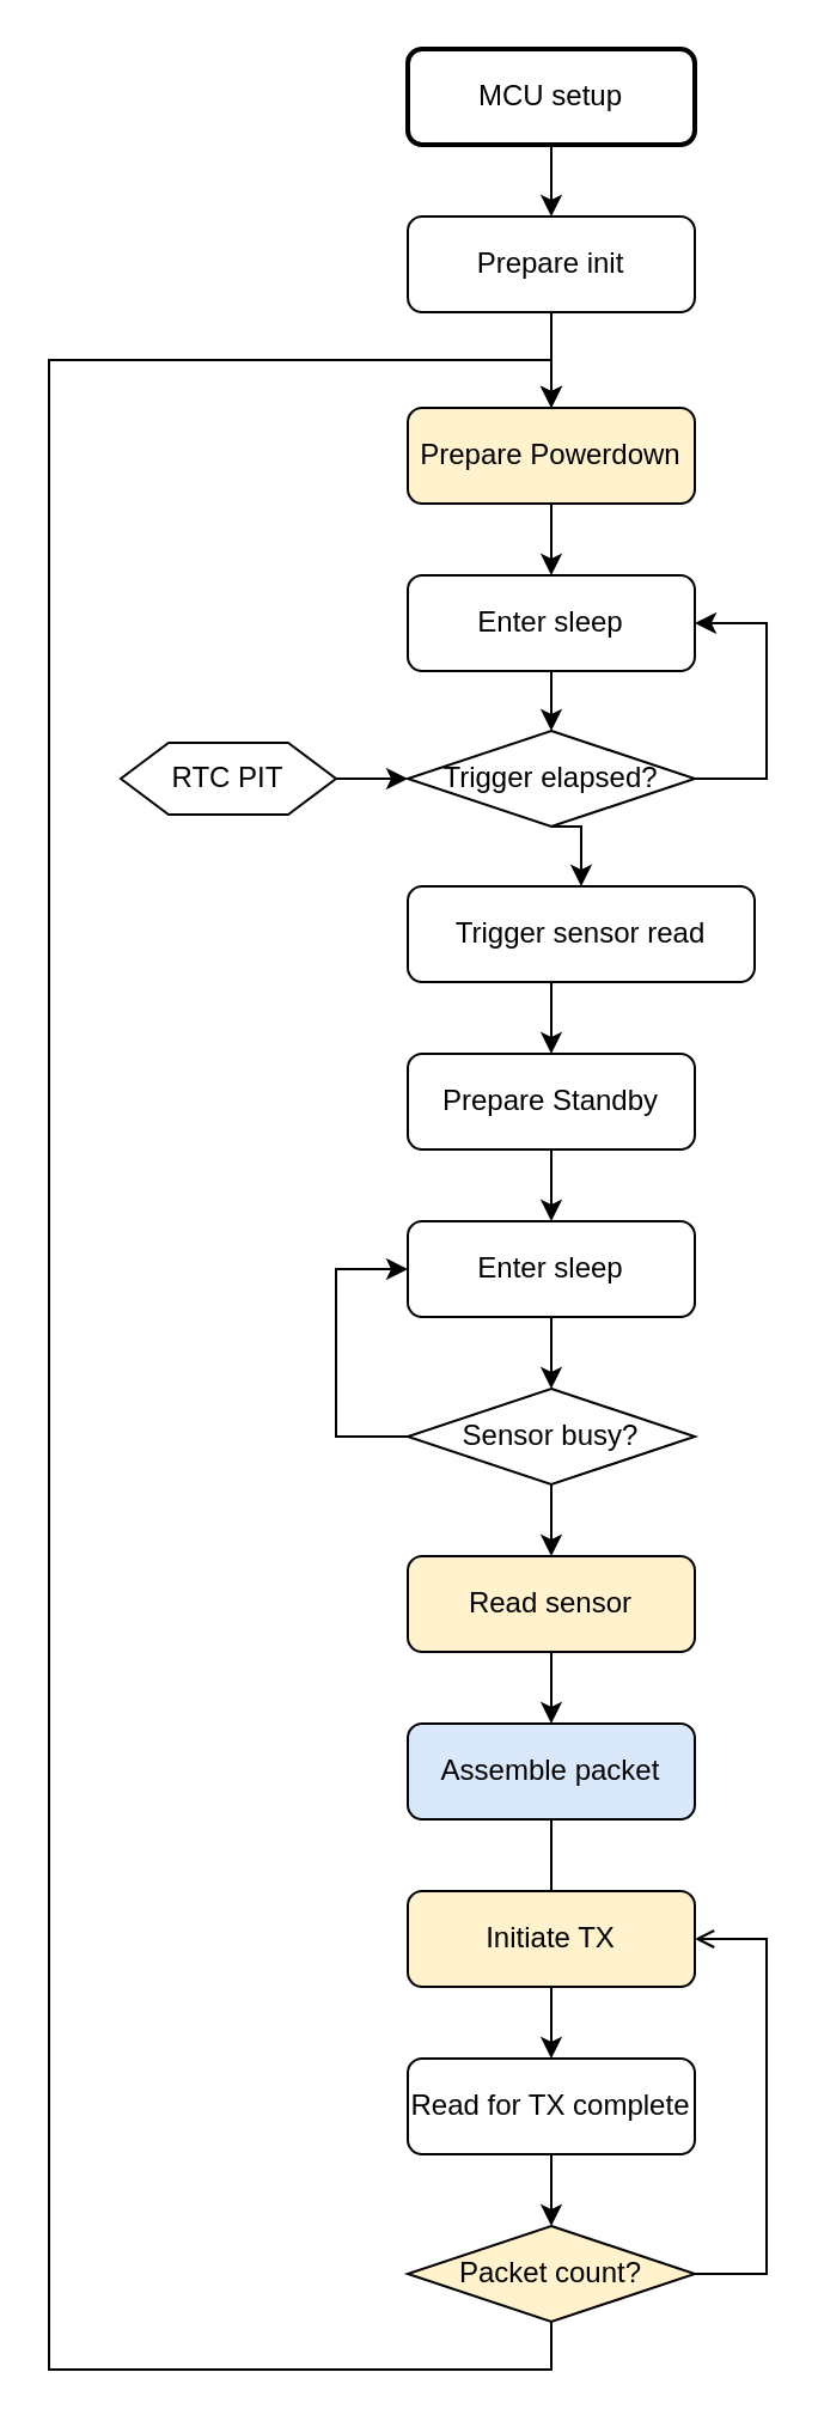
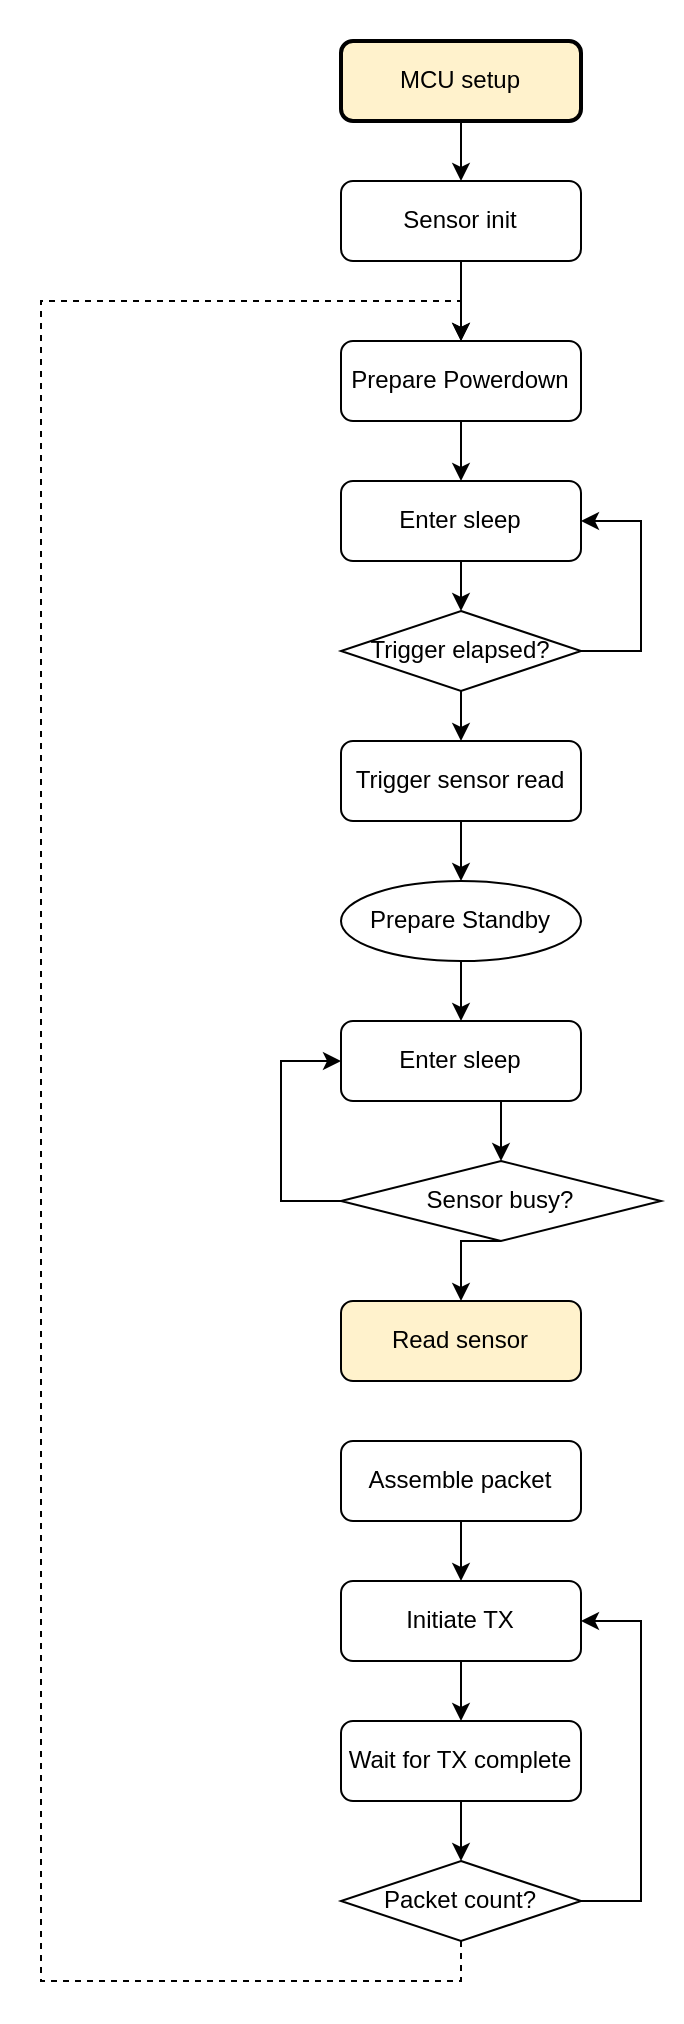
  <mxCell id="0" />
  <mxCell id="1" parent="0" />
  <mxCell id="2" style="edgeStyle=orthogonalEdgeStyle;rounded=0;orthogonalLoop=1;jettySize=auto;html=1;exitX=0.5;exitY=1;exitDx=0;exitDy=0;entryX=0.5;entryY=0;entryDx=0;entryDy=0;" parent="1" source="3" target="5" edge="1"><mxGeometry relative="1" as="geometry" /></mxCell>
- <mxCell id="3" value="MCU setup" style="rounded=1;whiteSpace=wrap;html=1;fontSize=12;glass=0;strokeWidth=2;shadow=0;" parent="1" vertex="1"><mxGeometry x="170" y="20" width="120" height="40" as="geometry" /></mxCell>
+ <mxCell id="3" value="MCU setup" style="rounded=1;whiteSpace=wrap;html=1;fontSize=12;glass=0;strokeWidth=2;shadow=0;fillColor=#fff2cc;" parent="1" vertex="1"><mxGeometry x="170" y="20" width="120" height="40" as="geometry" /></mxCell>
  <mxCell id="4" style="edgeStyle=orthogonalEdgeStyle;rounded=0;orthogonalLoop=1;jettySize=auto;html=1;exitX=0.5;exitY=1;exitDx=0;exitDy=0;entryX=0.5;entryY=0;entryDx=0;entryDy=0;" parent="1" source="5" edge="1"><mxGeometry relative="1" as="geometry"><mxPoint x="230" y="170" as="targetPoint" /></mxGeometry></mxCell>
- <mxCell id="5" value="Prepare init" style="rounded=1;whiteSpace=wrap;html=1;fontSize=12;glass=0;strokeWidth=1;shadow=0;" parent="1" vertex="1"><mxGeometry x="170" y="90" width="120" height="40" as="geometry" /></mxCell>
+ <mxCell id="5" value="Sensor init" style="rounded=1;whiteSpace=wrap;html=1;fontSize=12;glass=0;strokeWidth=1;shadow=0;" parent="1" vertex="1"><mxGeometry x="170" y="90" width="120" height="40" as="geometry" /></mxCell>
  <mxCell id="6" style="edgeStyle=orthogonalEdgeStyle;rounded=0;orthogonalLoop=1;jettySize=auto;html=1;exitX=0.5;exitY=1;exitDx=0;exitDy=0;entryX=0.5;entryY=0;entryDx=0;entryDy=0;" parent="1" source="12" target="9" edge="1"><mxGeometry relative="1" as="geometry"><mxPoint x="230" y="320" as="sourcePoint" /></mxGeometry></mxCell>
  <mxCell id="7" style="edgeStyle=orthogonalEdgeStyle;rounded=0;orthogonalLoop=1;jettySize=auto;html=1;exitX=1;exitY=0.5;exitDx=0;exitDy=0;entryX=1;entryY=0.5;entryDx=0;entryDy=0;" parent="1" source="9" target="12" edge="1"><mxGeometry relative="1" as="geometry"><Array as="points"><mxPoint x="320" y="325" /><mxPoint x="320" y="260" /></Array></mxGeometry></mxCell>
  <mxCell id="8" style="edgeStyle=orthogonalEdgeStyle;rounded=0;orthogonalLoop=1;jettySize=auto;html=1;exitX=0.5;exitY=1;exitDx=0;exitDy=0;entryX=0.5;entryY=0;entryDx=0;entryDy=0;" parent="1" source="9" target="15" edge="1"><mxGeometry relative="1" as="geometry" /></mxCell>
  <mxCell id="9" value="Trigger elapsed?" style="rhombus;whiteSpace=wrap;html=1;" parent="1" vertex="1"><mxGeometry x="170" y="305" width="120" height="40" as="geometry" /></mxCell>
  <mxCell id="10" style="edgeStyle=orthogonalEdgeStyle;rounded=0;orthogonalLoop=1;jettySize=auto;html=1;exitX=0.5;exitY=1;exitDx=0;exitDy=0;entryX=0.5;entryY=0;entryDx=0;entryDy=0;" parent="1" source="11" target="12" edge="1"><mxGeometry relative="1" as="geometry" /></mxCell>
- <mxCell id="11" value="Prepare Powerdown" style="rounded=1;whiteSpace=wrap;html=1;fontSize=12;glass=0;strokeWidth=1;shadow=0;fillColor=#fff2cc;" parent="1" vertex="1"><mxGeometry x="170" y="170" width="120" height="40" as="geometry" /></mxCell>
+ <mxCell id="11" value="Prepare Powerdown" style="rounded=1;whiteSpace=wrap;html=1;fontSize=12;glass=0;strokeWidth=1;shadow=0;" parent="1" vertex="1"><mxGeometry x="170" y="170" width="120" height="40" as="geometry" /></mxCell>
  <mxCell id="12" value="Enter sleep" style="rounded=1;whiteSpace=wrap;html=1;fontSize=12;glass=0;strokeWidth=1;shadow=0;" parent="1" vertex="1"><mxGeometry x="170" y="240" width="120" height="40" as="geometry" /></mxCell>
  <mxCell id="13" style="edgeStyle=orthogonalEdgeStyle;rounded=0;orthogonalLoop=1;jettySize=auto;html=1;entryX=0.5;entryY=0;entryDx=0;entryDy=0;exitX=0.5;exitY=1;exitDx=0;exitDy=0;" parent="1" source="19" target="18" edge="1"><mxGeometry relative="1" as="geometry"><mxPoint x="190" y="571" as="sourcePoint" /></mxGeometry></mxCell>
  <mxCell id="14" style="edgeStyle=orthogonalEdgeStyle;rounded=0;orthogonalLoop=1;jettySize=auto;html=1;exitX=0.5;exitY=1;exitDx=0;exitDy=0;entryX=0.5;entryY=0;entryDx=0;entryDy=0;" parent="1" source="15" target="32" edge="1"><mxGeometry relative="1" as="geometry" /></mxCell>
- <mxCell id="15" value="Trigger sensor read" style="rounded=1;whiteSpace=wrap;html=1;fontSize=12;glass=0;strokeWidth=1;shadow=0;" parent="1" vertex="1"><mxGeometry x="170" y="370" width="145" height="40" as="geometry" /></mxCell>
+ <mxCell id="15" value="Trigger sensor read" style="rounded=1;whiteSpace=wrap;html=1;fontSize=12;glass=0;strokeWidth=1;shadow=0;" parent="1" vertex="1"><mxGeometry x="170" y="370" width="120" height="40" as="geometry" /></mxCell>
  <mxCell id="16" style="edgeStyle=orthogonalEdgeStyle;rounded=0;orthogonalLoop=1;jettySize=auto;html=1;exitX=0.5;exitY=1;exitDx=0;exitDy=0;entryX=0.5;entryY=0;entryDx=0;entryDy=0;" parent="1" source="18" target="21" edge="1"><mxGeometry relative="1" as="geometry" /></mxCell>
  <mxCell id="17" style="edgeStyle=orthogonalEdgeStyle;rounded=0;orthogonalLoop=1;jettySize=auto;html=1;exitX=0;exitY=0.5;exitDx=0;exitDy=0;entryX=0;entryY=0.5;entryDx=0;entryDy=0;" parent="1" source="18" target="19" edge="1"><mxGeometry relative="1" as="geometry"><Array as="points"><mxPoint x="140" y="600" /><mxPoint x="140" y="530" /></Array></mxGeometry></mxCell>
- <mxCell id="18" value="Sensor busy?" style="rhombus;whiteSpace=wrap;html=1;" parent="1" vertex="1"><mxGeometry x="170" y="580" width="120" height="40" as="geometry" /></mxCell>
+ <mxCell id="18" value="Sensor busy?" style="rhombus;whiteSpace=wrap;html=1;" parent="1" vertex="1"><mxGeometry x="170" y="580" width="160" height="40" as="geometry" /></mxCell>
  <mxCell id="19" value="Enter sleep" style="rounded=1;whiteSpace=wrap;html=1;fontSize=12;glass=0;strokeWidth=1;shadow=0;" parent="1" vertex="1"><mxGeometry x="170" y="510" width="120" height="40" as="geometry" /></mxCell>
- <mxCell id="20" style="edgeStyle=orthogonalEdgeStyle;rounded=0;orthogonalLoop=1;jettySize=auto;html=1;exitX=0.5;exitY=1;exitDx=0;exitDy=0;entryX=0.5;entryY=0;entryDx=0;entryDy=0;" parent="1" source="21" target="23" edge="1"><mxGeometry relative="1" as="geometry" /></mxCell>
  <mxCell id="21" value="Read sensor" style="rounded=1;whiteSpace=wrap;html=1;fontSize=12;glass=0;strokeWidth=1;shadow=0;fillColor=#fff2cc;" parent="1" vertex="1"><mxGeometry x="170" y="650" width="120" height="40" as="geometry" /></mxCell>
- <mxCell id="22" style="edgeStyle=orthogonalEdgeStyle;rounded=0;orthogonalLoop=1;jettySize=auto;html=1;exitX=0.5;exitY=1;exitDx=0;exitDy=0;entryX=0.5;entryY=0;entryDx=0;entryDy=0;endArrow=none;" parent="1" source="23" target="25" edge="1"><mxGeometry relative="1" as="geometry" /></mxCell>
- <mxCell id="23" value="Assemble packet" style="rounded=1;whiteSpace=wrap;html=1;fontSize=12;glass=0;strokeWidth=1;shadow=0;fillColor=#dae8fc;" parent="1" vertex="1"><mxGeometry x="170" y="720" width="120" height="40" as="geometry" /></mxCell>
+ <mxCell id="22" style="edgeStyle=orthogonalEdgeStyle;rounded=0;orthogonalLoop=1;jettySize=auto;html=1;exitX=0.5;exitY=1;exitDx=0;exitDy=0;entryX=0.5;entryY=0;entryDx=0;entryDy=0;" parent="1" source="23" target="25" edge="1"><mxGeometry relative="1" as="geometry" /></mxCell>
+ <mxCell id="23" value="Assemble packet" style="rounded=1;whiteSpace=wrap;html=1;fontSize=12;glass=0;strokeWidth=1;shadow=0;" parent="1" vertex="1"><mxGeometry x="170" y="720" width="120" height="40" as="geometry" /></mxCell>
  <mxCell id="24" style="edgeStyle=orthogonalEdgeStyle;rounded=0;orthogonalLoop=1;jettySize=auto;html=1;exitX=0.5;exitY=1;exitDx=0;exitDy=0;entryX=0.5;entryY=0;entryDx=0;entryDy=0;" parent="1" source="25" target="28" edge="1"><mxGeometry relative="1" as="geometry" /></mxCell>
- <mxCell id="25" value="Initiate TX" style="rounded=1;whiteSpace=wrap;html=1;fontSize=12;glass=0;strokeWidth=1;shadow=0;fillColor=#fff2cc;" parent="1" vertex="1"><mxGeometry x="170" y="790" width="120" height="40" as="geometry" /></mxCell>
- <mxCell id="26" style="edgeStyle=orthogonalEdgeStyle;rounded=0;orthogonalLoop=1;jettySize=auto;html=1;exitX=0.5;exitY=1;exitDx=0;exitDy=0;entryX=0.5;entryY=0;entryDx=0;entryDy=0;" parent="1" source="34" target="11" edge="1"><mxGeometry relative="1" as="geometry"><Array as="points"><mxPoint x="20" y="990" /><mxPoint x="20" y="150" /><mxPoint x="230" y="150" /></Array></mxGeometry></mxCell>
+ <mxCell id="25" value="Initiate TX" style="rounded=1;whiteSpace=wrap;html=1;fontSize=12;glass=0;strokeWidth=1;shadow=0;" parent="1" vertex="1"><mxGeometry x="170" y="790" width="120" height="40" as="geometry" /></mxCell>
+ <mxCell id="26" style="edgeStyle=orthogonalEdgeStyle;rounded=0;orthogonalLoop=1;jettySize=auto;html=1;exitX=0.5;exitY=1;exitDx=0;exitDy=0;entryX=0.5;entryY=0;entryDx=0;entryDy=0;dashed=1;" parent="1" source="34" target="11" edge="1"><mxGeometry relative="1" as="geometry"><Array as="points"><mxPoint x="20" y="990" /><mxPoint x="20" y="150" /><mxPoint x="230" y="150" /></Array></mxGeometry></mxCell>
  <mxCell id="27" style="edgeStyle=orthogonalEdgeStyle;rounded=0;orthogonalLoop=1;jettySize=auto;html=1;exitX=0.5;exitY=1;exitDx=0;exitDy=0;entryX=0.5;entryY=0;entryDx=0;entryDy=0;" edge="1" parent="1" source="28" target="34"><mxGeometry relative="1" as="geometry" /></mxCell>
- <mxCell id="28" value="Read for TX complete" style="rounded=1;whiteSpace=wrap;html=1;fontSize=12;glass=0;strokeWidth=1;shadow=0;" parent="1" vertex="1"><mxGeometry x="170" y="860" width="120" height="40" as="geometry" /></mxCell>
- <mxCell id="29" style="edgeStyle=orthogonalEdgeStyle;rounded=0;orthogonalLoop=1;jettySize=auto;html=1;exitX=1;exitY=0.5;exitDx=0;exitDy=0;entryX=0;entryY=0.5;entryDx=0;entryDy=0;" parent="1" source="30" target="9" edge="1"><mxGeometry relative="1" as="geometry" /></mxCell>
- <mxCell id="30" value="RTC PIT" style="shape=hexagon;perimeter=hexagonPerimeter2;whiteSpace=wrap;html=1;fixedSize=1;" parent="1" vertex="1"><mxGeometry x="50" y="310" width="90" height="30" as="geometry" /></mxCell>
+ <mxCell id="28" value="Wait for TX complete" style="rounded=1;whiteSpace=wrap;html=1;fontSize=12;glass=0;strokeWidth=1;shadow=0;" parent="1" vertex="1"><mxGeometry x="170" y="860" width="120" height="40" as="geometry" /></mxCell>
  <mxCell id="31" style="edgeStyle=orthogonalEdgeStyle;rounded=0;orthogonalLoop=1;jettySize=auto;html=1;exitX=0.5;exitY=1;exitDx=0;exitDy=0;entryX=0.5;entryY=0;entryDx=0;entryDy=0;" parent="1" source="32" target="19" edge="1"><mxGeometry relative="1" as="geometry" /></mxCell>
- <mxCell id="32" value="Prepare Standby" style="rounded=1;whiteSpace=wrap;html=1;fontSize=12;glass=0;strokeWidth=1;shadow=0;" parent="1" vertex="1"><mxGeometry x="170" y="440" width="120" height="40" as="geometry" /></mxCell>
- <mxCell id="33" style="edgeStyle=orthogonalEdgeStyle;rounded=0;orthogonalLoop=1;jettySize=auto;html=1;exitX=1;exitY=0.5;exitDx=0;exitDy=0;entryX=1;entryY=0.5;entryDx=0;entryDy=0;endArrow=open;" edge="1" parent="1" source="34" target="25"><mxGeometry relative="1" as="geometry"><Array as="points"><mxPoint x="320" y="950" /><mxPoint x="320" y="810" /></Array></mxGeometry></mxCell>
- <mxCell id="34" value="Packet count?" style="rhombus;whiteSpace=wrap;html=1;fillColor=#fff2cc;" vertex="1" parent="1"><mxGeometry x="170" y="930" width="120" height="40" as="geometry" /></mxCell>
+ <mxCell id="32" value="Prepare Standby" style="ellipse;whiteSpace=wrap;html=1;fontSize=12;glass=0;strokeWidth=1;shadow=0;" parent="1" vertex="1"><mxGeometry x="170" y="440" width="120" height="40" as="geometry" /></mxCell>
+ <mxCell id="33" style="edgeStyle=orthogonalEdgeStyle;rounded=0;orthogonalLoop=1;jettySize=auto;html=1;exitX=1;exitY=0.5;exitDx=0;exitDy=0;entryX=1;entryY=0.5;entryDx=0;entryDy=0;" edge="1" parent="1" source="34" target="25"><mxGeometry relative="1" as="geometry"><Array as="points"><mxPoint x="320" y="950" /><mxPoint x="320" y="810" /></Array></mxGeometry></mxCell>
+ <mxCell id="34" value="Packet count?" style="rhombus;whiteSpace=wrap;html=1;" vertex="1" parent="1"><mxGeometry x="170" y="930" width="120" height="40" as="geometry" /></mxCell>
